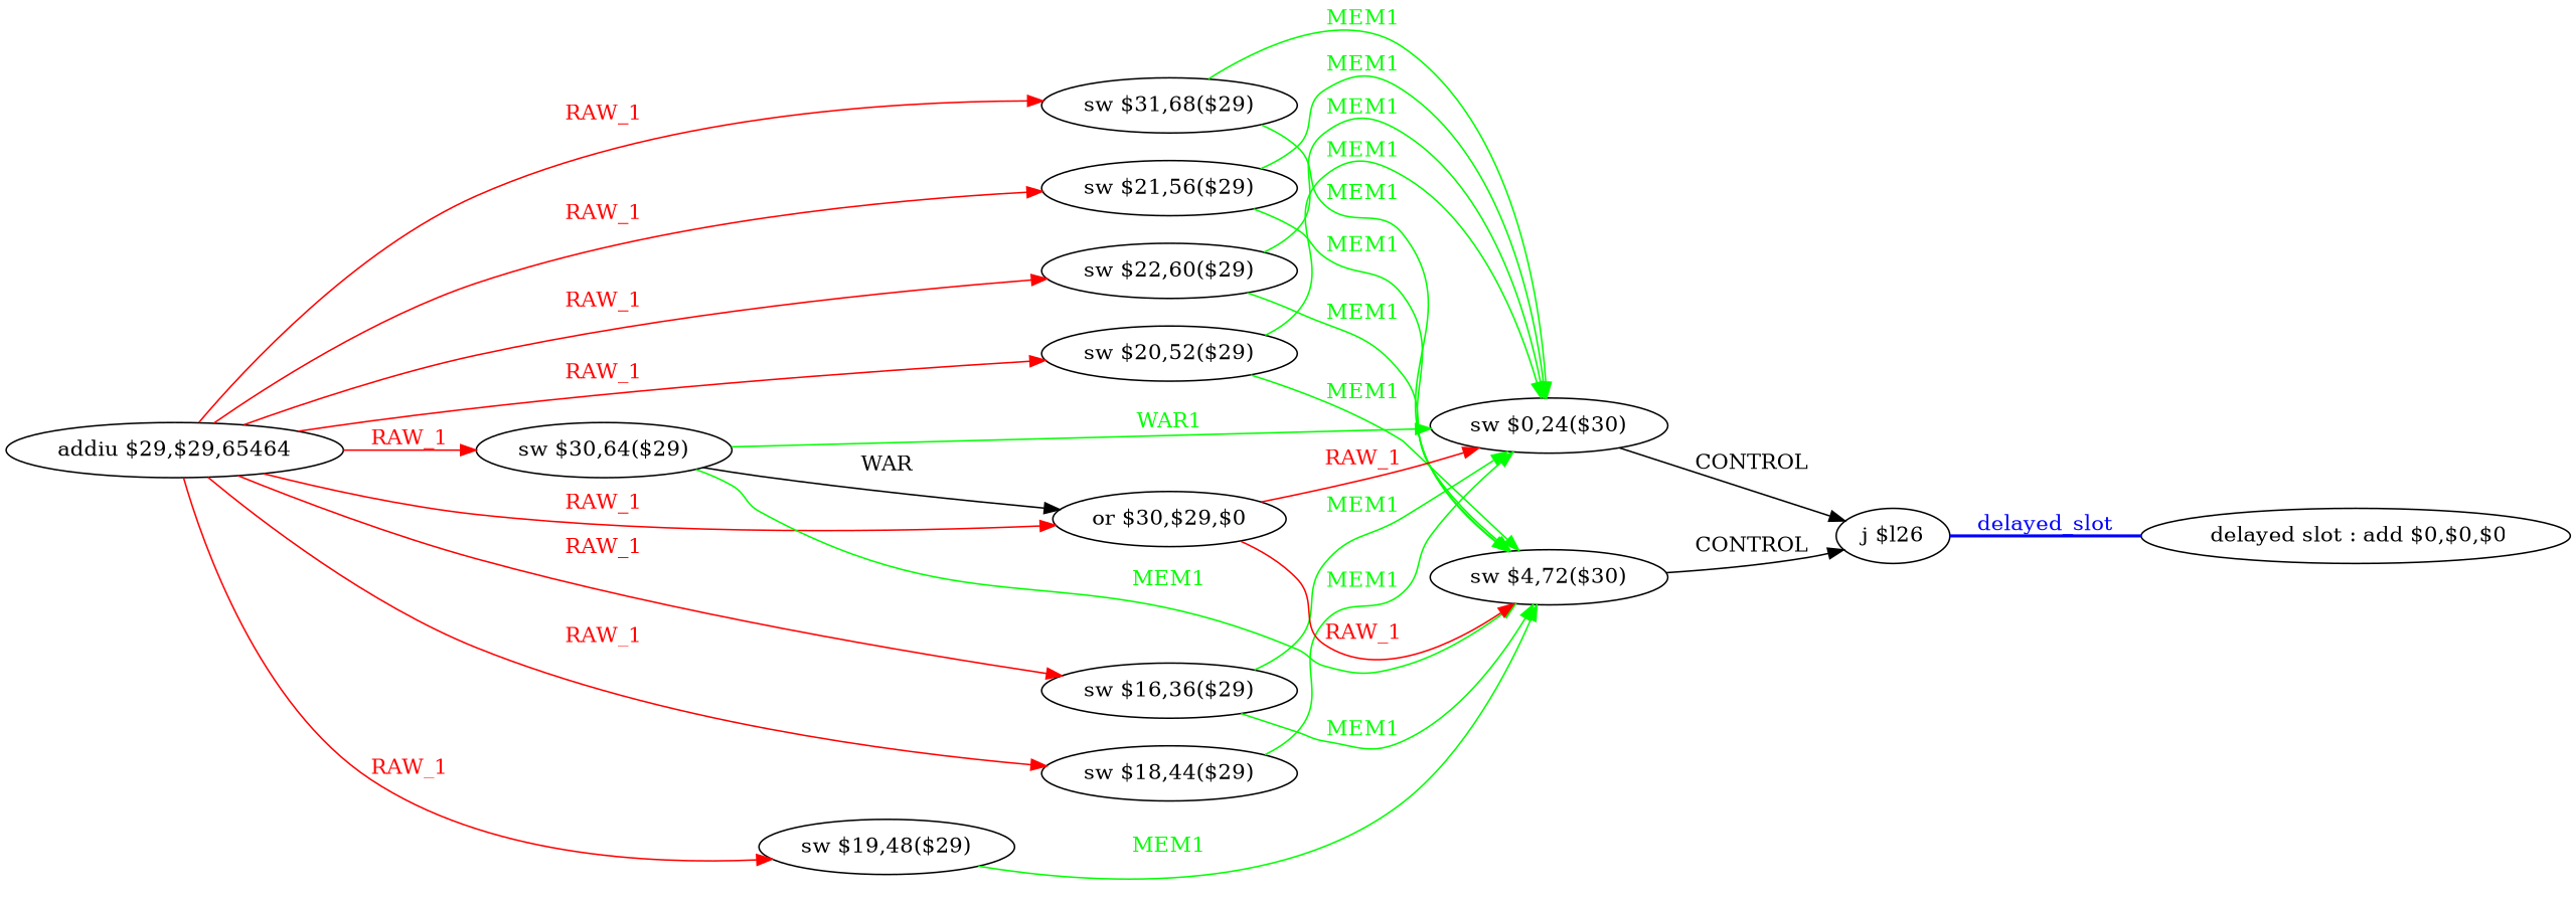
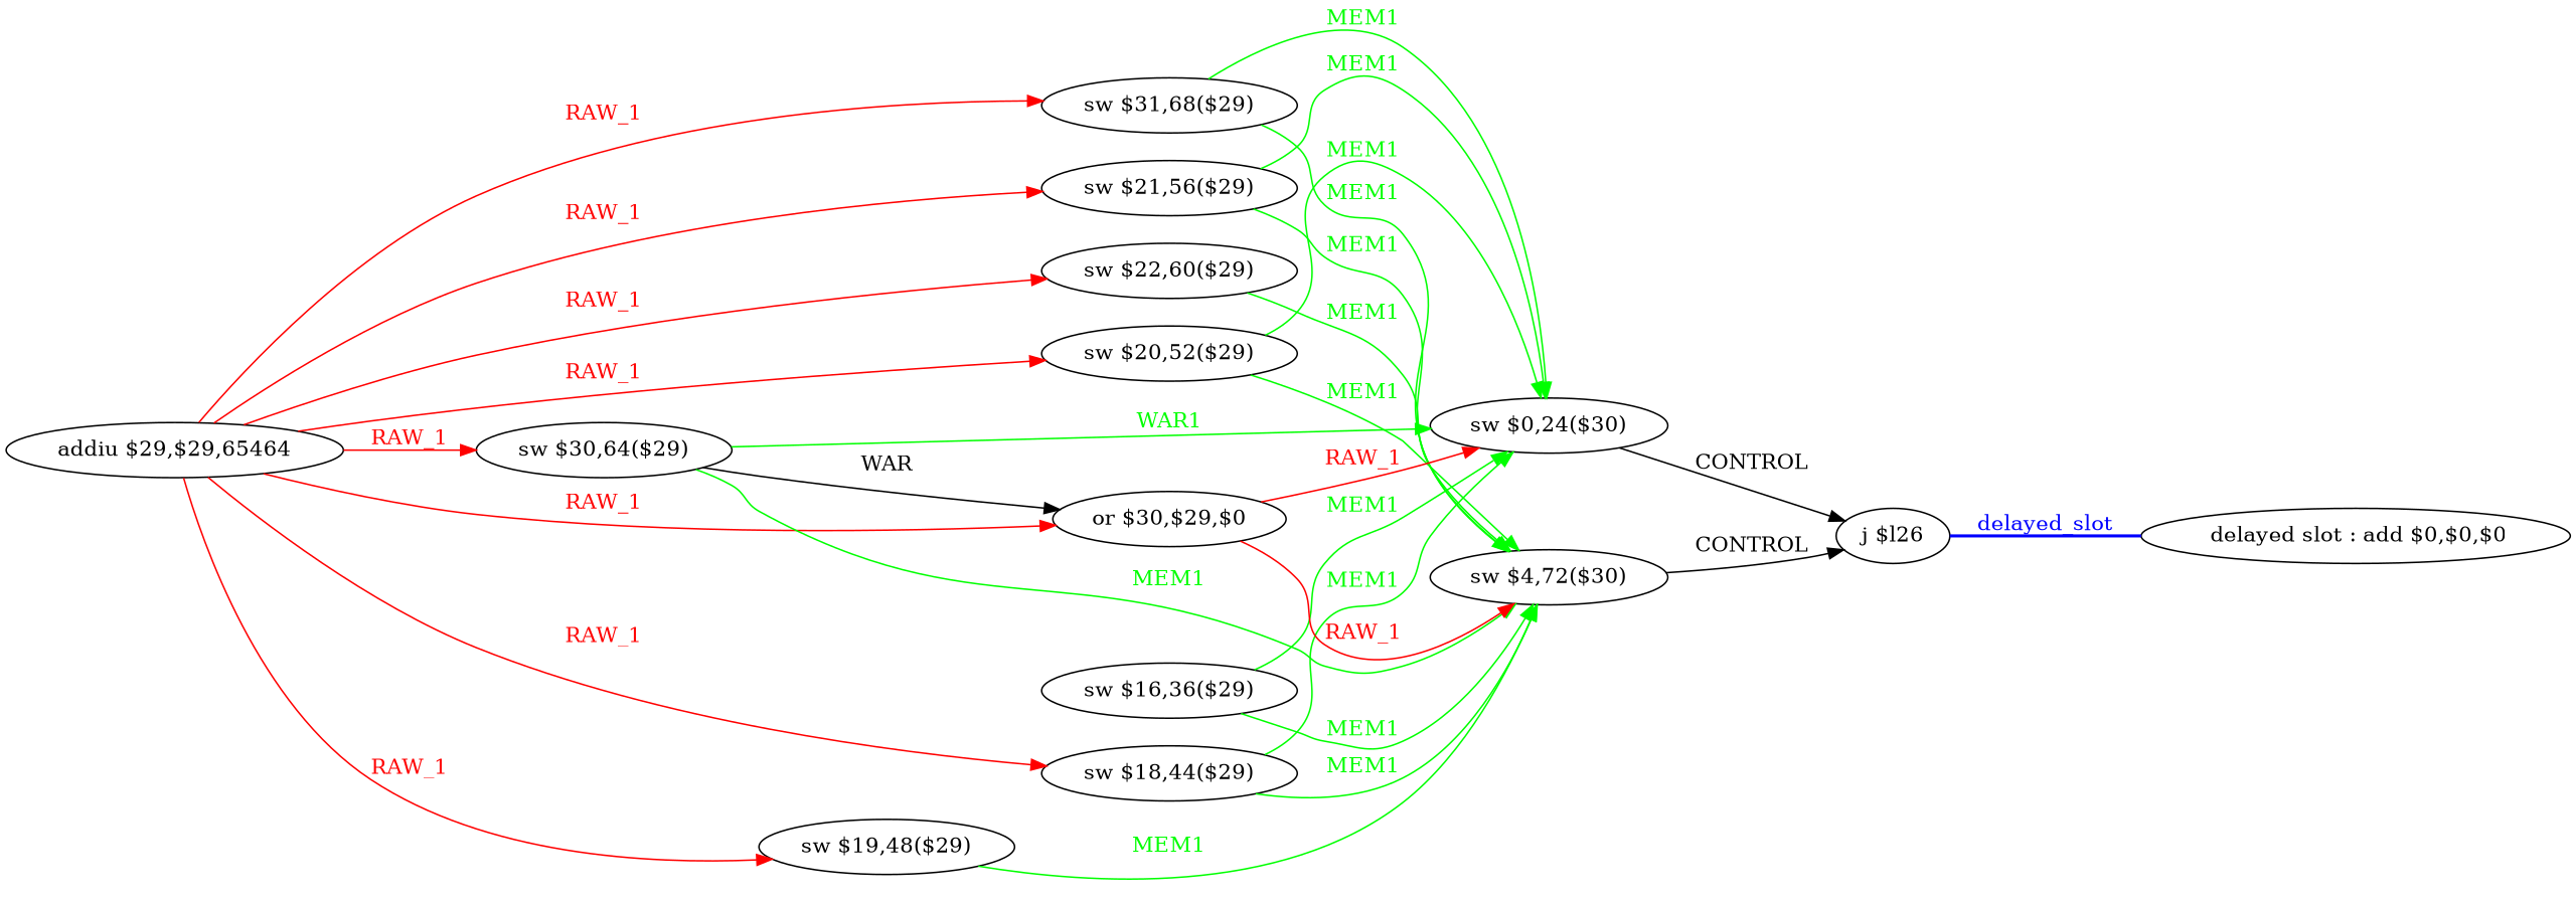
  digraph {
    rankdir=LR
    node [shape=ellipse]
    edge [color=green fontcolor=green]
    n1 [label=" delayed slot : add $0,$0,$0"]
    n2 [label="j $l26"]
    n3 [label="addiu $29,$29,65464"]
    n4 [label="sw $31,68($29)"]
    n5 [label="sw $30,64($29)"]
    n6 [label="sw $22,60($29)"]
    n7 [label="sw $21,56($29)"]
    n8 [label="sw $20,52($29)"]
    n9 [label="sw $19,48($29)"]
    n10 [label="sw $18,44($29)"]
    n11 [label="sw $16,36($29)"]
    n12 [label="or $30,$29,$0"]
    n13 [label="sw $4,72($30)"]
    n14 [label="sw $0,24($30)"]
    n2 -> n1 [color=blue dir=none fontcolor=blue label=delayed_slot style=bold]
    n3 -> n4 [color=red fontcolor=red label=RAW_1]
    n3 -> n5 [color=red fontcolor=red label=RAW_1]
    n3 -> n6 [color=red fontcolor=red label=RAW_1]
    n3 -> n7 [color=red fontcolor=red label=RAW_1]
    n3 -> n8 [color=red fontcolor=red label=RAW_1]
    n3 -> n9 [color=red fontcolor=red label=RAW_1]
    n3 -> n10 [color=red fontcolor=red label=RAW_1]
-   n3 -> n11 [color=red fontcolor=red label=RAW_1]
    n3 -> n12 [color=red fontcolor=red label=RAW_1]
    n4 -> n13 [label=MEM1]
    n4 -> n14 [label=MEM1]
    n5 -> n12 [label=WAR color="" fontcolor=""]
    n5 -> n13 [label=MEM1]
    n5 -> n14 [label=WAR1]
    n6 -> n13 [label=MEM1]
-   n6 -> n14 [label=MEM1]
    n7 -> n13 [label=MEM1]
    n7 -> n14 [label=MEM1]
    n8 -> n13 [label=MEM1]
    n8 -> n14 [label=MEM1]
    n9 -> n13 [label=MEM1]
+   n10 -> n13 [label=MEM1]
    n10 -> n14 [label=MEM1]
    n11 -> n13 [label=MEM1]
    n11 -> n14 [label=MEM1]
    n12 -> n13 [color=red fontcolor=red label=RAW_1]
    n12 -> n14 [color=red fontcolor=red label=RAW_1]
    n13 -> n2 [label=CONTROL color="" fontcolor=""]
    n14 -> n2 [label=CONTROL color="" fontcolor=""]
  }
